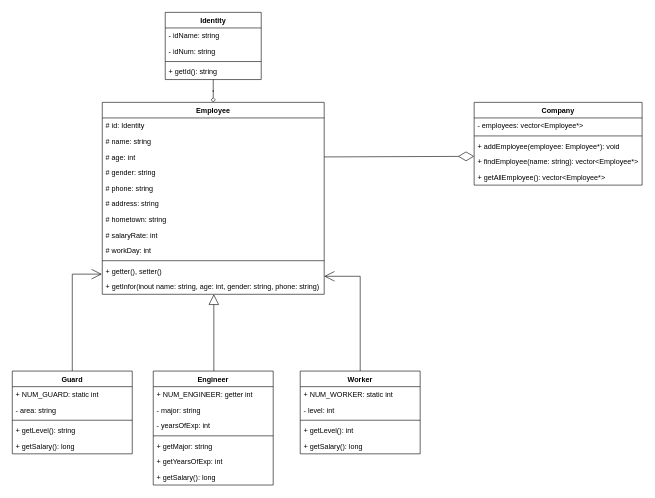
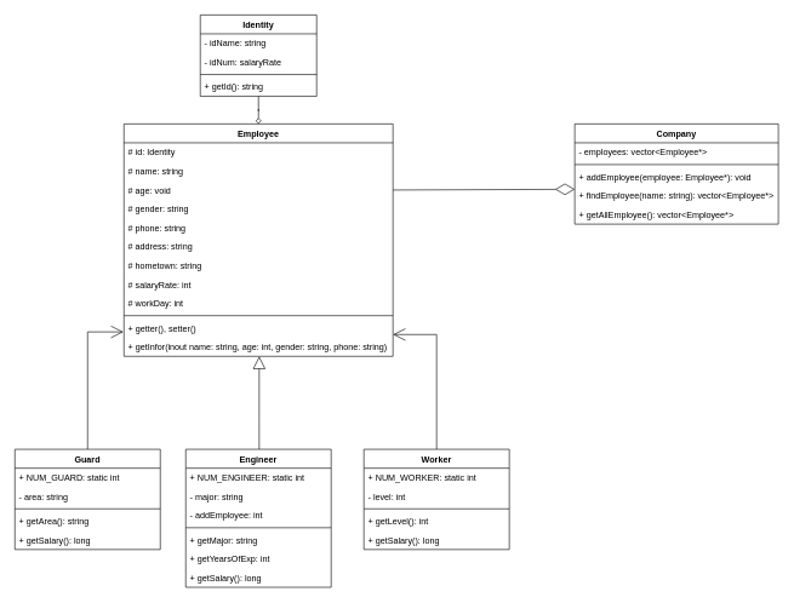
  <mxCell id="0" />
  <mxCell id="1" parent="0" />
  <mxCell id="2" value="Employee" style="swimlane;fontStyle=1;align=center;verticalAlign=top;childLayout=stackLayout;horizontal=1;startSize=26;horizontalStack=0;resizeParent=1;resizeLast=0;collapsible=1;marginBottom=0;rounded=0;shadow=0;strokeWidth=1;" parent="1" vertex="1"><mxGeometry x="170" y="170" width="370" height="320" as="geometry"><mxRectangle x="230" y="140" width="160" height="26" as="alternateBounds" /></mxGeometry></mxCell>
  <mxCell id="3" value="# id: Identity" style="text;align=left;verticalAlign=top;spacingLeft=4;spacingRight=4;overflow=hidden;rotatable=0;points=[[0,0.5],[1,0.5]];portConstraint=eastwest;rounded=0;" parent="2" vertex="1"><mxGeometry y="26" width="370" height="26" as="geometry" /></mxCell>
  <mxCell id="4" value="# name: string" style="text;align=left;verticalAlign=top;spacingLeft=4;spacingRight=4;overflow=hidden;rotatable=0;points=[[0,0.5],[1,0.5]];portConstraint=eastwest;rounded=0;shadow=0;html=0;" parent="2" vertex="1"><mxGeometry y="52" width="370" height="26" as="geometry" /></mxCell>
- <mxCell id="5" value="# age: int" style="text;align=left;verticalAlign=top;spacingLeft=4;spacingRight=4;overflow=hidden;rotatable=0;points=[[0,0.5],[1,0.5]];portConstraint=eastwest;rounded=0;shadow=0;html=0;" parent="2" vertex="1"><mxGeometry y="78" width="370" height="26" as="geometry" /></mxCell>
+ <mxCell id="5" value="# age: void" style="text;align=left;verticalAlign=top;spacingLeft=4;spacingRight=4;overflow=hidden;rotatable=0;points=[[0,0.5],[1,0.5]];portConstraint=eastwest;rounded=0;shadow=0;html=0;" parent="2" vertex="1"><mxGeometry y="78" width="370" height="26" as="geometry" /></mxCell>
  <mxCell id="6" value="# gender: string" style="text;align=left;verticalAlign=top;spacingLeft=4;spacingRight=4;overflow=hidden;rotatable=0;points=[[0,0.5],[1,0.5]];portConstraint=eastwest;rounded=0;shadow=0;html=0;" parent="2" vertex="1"><mxGeometry y="104" width="370" height="26" as="geometry" /></mxCell>
  <mxCell id="7" value="# phone: string" style="text;align=left;verticalAlign=top;spacingLeft=4;spacingRight=4;overflow=hidden;rotatable=0;points=[[0,0.5],[1,0.5]];portConstraint=eastwest;rounded=0;shadow=0;html=0;" parent="2" vertex="1"><mxGeometry y="130" width="370" height="26" as="geometry" /></mxCell>
  <mxCell id="8" value="# address: string" style="text;align=left;verticalAlign=top;spacingLeft=4;spacingRight=4;overflow=hidden;rotatable=0;points=[[0,0.5],[1,0.5]];portConstraint=eastwest;rounded=0;shadow=0;html=0;" parent="2" vertex="1"><mxGeometry y="156" width="370" height="26" as="geometry" /></mxCell>
  <mxCell id="9" value="# hometown: string" style="text;align=left;verticalAlign=top;spacingLeft=4;spacingRight=4;overflow=hidden;rotatable=0;points=[[0,0.5],[1,0.5]];portConstraint=eastwest;rounded=0;shadow=0;html=0;" parent="2" vertex="1"><mxGeometry y="182" width="370" height="26" as="geometry" /></mxCell>
  <mxCell id="10" value="# salaryRate: int" style="text;align=left;verticalAlign=top;spacingLeft=4;spacingRight=4;overflow=hidden;rotatable=0;points=[[0,0.5],[1,0.5]];portConstraint=eastwest;rounded=0;shadow=0;html=0;" parent="2" vertex="1"><mxGeometry y="208" width="370" height="26" as="geometry" /></mxCell>
  <mxCell id="11" value="# workDay: int" style="text;align=left;verticalAlign=top;spacingLeft=4;spacingRight=4;overflow=hidden;rotatable=0;points=[[0,0.5],[1,0.5]];portConstraint=eastwest;rounded=0;shadow=0;html=0;" parent="2" vertex="1"><mxGeometry y="234" width="370" height="26" as="geometry" /></mxCell>
  <mxCell id="12" value="" style="line;html=1;strokeWidth=1;align=left;verticalAlign=middle;spacingTop=-1;spacingLeft=3;spacingRight=3;rotatable=0;labelPosition=right;points=[];portConstraint=eastwest;rounded=0;" parent="2" vertex="1"><mxGeometry y="260" width="370" height="8" as="geometry" /></mxCell>
  <mxCell id="13" value="+ getter(), setter()" style="text;align=left;verticalAlign=top;spacingLeft=4;spacingRight=4;overflow=hidden;rotatable=0;points=[[0,0.5],[1,0.5]];portConstraint=eastwest;rounded=0;" parent="2" vertex="1"><mxGeometry y="268" width="370" height="26" as="geometry" /></mxCell>
  <mxCell id="14" value="+ getInfor(inout name: string, age: int, gender: string, phone: string)" style="text;align=left;verticalAlign=top;spacingLeft=4;spacingRight=4;overflow=hidden;rotatable=0;points=[[0,0.5],[1,0.5]];portConstraint=eastwest;rounded=0;" parent="2" vertex="1"><mxGeometry y="294" width="370" height="26" as="geometry" /></mxCell>
  <mxCell id="15" style="edgeStyle=orthogonalEdgeStyle;rounded=0;orthogonalLoop=1;jettySize=auto;html=1;entryX=1;entryY=0.846;entryDx=0;entryDy=0;entryPerimeter=0;startArrow=none;startFill=0;endArrow=open;endFill=0;startSize=0;endSize=15;sourcePerimeterSpacing=0;" parent="1" source="16" target="13" edge="1"><mxGeometry relative="1" as="geometry" /></mxCell>
  <mxCell id="16" value="Worker" style="swimlane;fontStyle=1;align=center;verticalAlign=top;childLayout=stackLayout;horizontal=1;startSize=26;horizontalStack=0;resizeParent=1;resizeParentMax=0;resizeLast=0;collapsible=1;marginBottom=0;rounded=0;" parent="1" vertex="1"><mxGeometry x="500" y="618" width="200" height="138" as="geometry" /></mxCell>
  <mxCell id="17" value="+ NUM_WORKER: static int" style="text;strokeColor=none;fillColor=none;align=left;verticalAlign=top;spacingLeft=4;spacingRight=4;overflow=hidden;rotatable=0;points=[[0,0.5],[1,0.5]];portConstraint=eastwest;rounded=0;" parent="16" vertex="1"><mxGeometry y="26" width="200" height="26" as="geometry" /></mxCell>
  <mxCell id="18" value="- level: int" style="text;strokeColor=none;fillColor=none;align=left;verticalAlign=top;spacingLeft=4;spacingRight=4;overflow=hidden;rotatable=0;points=[[0,0.5],[1,0.5]];portConstraint=eastwest;rounded=0;" parent="16" vertex="1"><mxGeometry y="52" width="200" height="26" as="geometry" /></mxCell>
  <mxCell id="19" value="" style="line;strokeWidth=1;fillColor=none;align=left;verticalAlign=middle;spacingTop=-1;spacingLeft=3;spacingRight=3;rotatable=0;labelPosition=right;points=[];portConstraint=eastwest;rounded=0;" parent="16" vertex="1"><mxGeometry y="78" width="200" height="8" as="geometry" /></mxCell>
  <mxCell id="20" value="+ getLevel(): int" style="text;strokeColor=none;fillColor=none;align=left;verticalAlign=top;spacingLeft=4;spacingRight=4;overflow=hidden;rotatable=0;points=[[0,0.5],[1,0.5]];portConstraint=eastwest;rounded=0;" parent="16" vertex="1"><mxGeometry y="86" width="200" height="26" as="geometry" /></mxCell>
  <mxCell id="21" value="+ getSalary(): long" style="text;strokeColor=none;fillColor=none;align=left;verticalAlign=top;spacingLeft=4;spacingRight=4;overflow=hidden;rotatable=0;points=[[0,0.5],[1,0.5]];portConstraint=eastwest;rounded=0;" parent="16" vertex="1"><mxGeometry y="112" width="200" height="26" as="geometry" /></mxCell>
  <mxCell id="22" style="edgeStyle=orthogonalEdgeStyle;rounded=0;orthogonalLoop=1;jettySize=auto;html=1;entryX=0.5;entryY=0;entryDx=0;entryDy=0;endArrow=diamond;endFill=0;" parent="1" source="23" target="2" edge="1"><mxGeometry relative="1" as="geometry" /></mxCell>
  <mxCell id="23" value="Identity" style="swimlane;fontStyle=1;align=center;verticalAlign=top;childLayout=stackLayout;horizontal=1;startSize=26;horizontalStack=0;resizeParent=1;resizeParentMax=0;resizeLast=0;collapsible=1;marginBottom=0;rounded=0;" parent="1" vertex="1"><mxGeometry x="275" y="20" width="160" height="112" as="geometry" /></mxCell>
  <mxCell id="24" value="- idName: string" style="text;strokeColor=none;fillColor=none;align=left;verticalAlign=top;spacingLeft=4;spacingRight=4;overflow=hidden;rotatable=0;points=[[0,0.5],[1,0.5]];portConstraint=eastwest;rounded=0;" parent="23" vertex="1"><mxGeometry y="26" width="160" height="26" as="geometry" /></mxCell>
- <mxCell id="25" value="- idNum: string" style="text;strokeColor=none;fillColor=none;align=left;verticalAlign=top;spacingLeft=4;spacingRight=4;overflow=hidden;rotatable=0;points=[[0,0.5],[1,0.5]];portConstraint=eastwest;rounded=0;" parent="23" vertex="1"><mxGeometry y="52" width="160" height="26" as="geometry" /></mxCell>
+ <mxCell id="25" value="- idNum: salaryRate" style="text;strokeColor=none;fillColor=none;align=left;verticalAlign=top;spacingLeft=4;spacingRight=4;overflow=hidden;rotatable=0;points=[[0,0.5],[1,0.5]];portConstraint=eastwest;rounded=0;" parent="23" vertex="1"><mxGeometry y="52" width="160" height="26" as="geometry" /></mxCell>
  <mxCell id="26" value="" style="line;strokeWidth=1;fillColor=none;align=left;verticalAlign=middle;spacingTop=-1;spacingLeft=3;spacingRight=3;rotatable=0;labelPosition=right;points=[];portConstraint=eastwest;rounded=0;" parent="23" vertex="1"><mxGeometry y="78" width="160" height="8" as="geometry" /></mxCell>
  <mxCell id="27" value="+ getId(): string" style="text;strokeColor=none;fillColor=none;align=left;verticalAlign=top;spacingLeft=4;spacingRight=4;overflow=hidden;rotatable=0;points=[[0,0.5],[1,0.5]];portConstraint=eastwest;rounded=0;" parent="23" vertex="1"><mxGeometry y="86" width="160" height="26" as="geometry" /></mxCell>
  <mxCell id="28" style="edgeStyle=orthogonalEdgeStyle;rounded=0;orthogonalLoop=1;jettySize=auto;html=1;startArrow=none;startFill=0;endArrow=block;endFill=0;startSize=0;endSize=15;sourcePerimeterSpacing=0;" parent="1" source="29" edge="1"><mxGeometry relative="1" as="geometry"><mxPoint x="356" y="490" as="targetPoint" /><Array as="points"><mxPoint x="356" y="580" /><mxPoint x="356" y="580" /></Array></mxGeometry></mxCell>
  <mxCell id="29" value="Engineer" style="swimlane;fontStyle=1;align=center;verticalAlign=top;childLayout=stackLayout;horizontal=1;startSize=26;horizontalStack=0;resizeParent=1;resizeParentMax=0;resizeLast=0;collapsible=1;marginBottom=0;rounded=0;" parent="1" vertex="1"><mxGeometry x="255" y="618" width="200" height="190" as="geometry" /></mxCell>
- <mxCell id="30" value="+ NUM_ENGINEER: getter int" style="text;strokeColor=none;fillColor=none;align=left;verticalAlign=top;spacingLeft=4;spacingRight=4;overflow=hidden;rotatable=0;points=[[0,0.5],[1,0.5]];portConstraint=eastwest;rounded=0;" parent="29" vertex="1"><mxGeometry y="26" width="200" height="26" as="geometry" /></mxCell>
+ <mxCell id="30" value="+ NUM_ENGINEER: static int" style="text;strokeColor=none;fillColor=none;align=left;verticalAlign=top;spacingLeft=4;spacingRight=4;overflow=hidden;rotatable=0;points=[[0,0.5],[1,0.5]];portConstraint=eastwest;rounded=0;" parent="29" vertex="1"><mxGeometry y="26" width="200" height="26" as="geometry" /></mxCell>
  <mxCell id="31" value="- major: string" style="text;strokeColor=none;fillColor=none;align=left;verticalAlign=top;spacingLeft=4;spacingRight=4;overflow=hidden;rotatable=0;points=[[0,0.5],[1,0.5]];portConstraint=eastwest;rounded=0;" parent="29" vertex="1"><mxGeometry y="52" width="200" height="26" as="geometry" /></mxCell>
- <mxCell id="32" value="- yearsOfExp: int" style="text;strokeColor=none;fillColor=none;align=left;verticalAlign=top;spacingLeft=4;spacingRight=4;overflow=hidden;rotatable=0;points=[[0,0.5],[1,0.5]];portConstraint=eastwest;rounded=0;" parent="29" vertex="1"><mxGeometry y="78" width="200" height="26" as="geometry" /></mxCell>
+ <mxCell id="32" value="- addEmployee: int" style="text;strokeColor=none;fillColor=none;align=left;verticalAlign=top;spacingLeft=4;spacingRight=4;overflow=hidden;rotatable=0;points=[[0,0.5],[1,0.5]];portConstraint=eastwest;rounded=0;" parent="29" vertex="1"><mxGeometry y="78" width="200" height="26" as="geometry" /></mxCell>
  <mxCell id="33" value="" style="line;strokeWidth=1;fillColor=none;align=left;verticalAlign=middle;spacingTop=-1;spacingLeft=3;spacingRight=3;rotatable=0;labelPosition=right;points=[];portConstraint=eastwest;rounded=0;" parent="29" vertex="1"><mxGeometry y="104" width="200" height="8" as="geometry" /></mxCell>
  <mxCell id="34" value="+ getMajor: string" style="text;strokeColor=none;fillColor=none;align=left;verticalAlign=top;spacingLeft=4;spacingRight=4;overflow=hidden;rotatable=0;points=[[0,0.5],[1,0.5]];portConstraint=eastwest;rounded=0;" parent="29" vertex="1"><mxGeometry y="112" width="200" height="26" as="geometry" /></mxCell>
  <mxCell id="35" value="+ getYearsOfExp: int" style="text;strokeColor=none;fillColor=none;align=left;verticalAlign=top;spacingLeft=4;spacingRight=4;overflow=hidden;rotatable=0;points=[[0,0.5],[1,0.5]];portConstraint=eastwest;rounded=0;" parent="29" vertex="1"><mxGeometry y="138" width="200" height="26" as="geometry" /></mxCell>
  <mxCell id="36" value="+ getSalary(): long" style="text;strokeColor=none;fillColor=none;align=left;verticalAlign=top;spacingLeft=4;spacingRight=4;overflow=hidden;rotatable=0;points=[[0,0.5],[1,0.5]];portConstraint=eastwest;rounded=0;" parent="29" vertex="1"><mxGeometry y="164" width="200" height="26" as="geometry" /></mxCell>
  <mxCell id="37" style="edgeStyle=orthogonalEdgeStyle;rounded=0;orthogonalLoop=1;jettySize=auto;html=1;exitX=0.5;exitY=0;exitDx=0;exitDy=0;entryX=-0.002;entryY=0.708;entryDx=0;entryDy=0;entryPerimeter=0;startArrow=none;startFill=0;endArrow=open;endFill=0;startSize=0;endSize=15;sourcePerimeterSpacing=0;" parent="1" source="38" target="13" edge="1"><mxGeometry relative="1" as="geometry" /></mxCell>
  <mxCell id="38" value="Guard" style="swimlane;fontStyle=1;align=center;verticalAlign=top;childLayout=stackLayout;horizontal=1;startSize=26;horizontalStack=0;resizeParent=1;resizeParentMax=0;resizeLast=0;collapsible=1;marginBottom=0;rounded=0;" parent="1" vertex="1"><mxGeometry x="20" y="618" width="200" height="138" as="geometry" /></mxCell>
  <mxCell id="39" value="+ NUM_GUARD: static int" style="text;strokeColor=none;fillColor=none;align=left;verticalAlign=top;spacingLeft=4;spacingRight=4;overflow=hidden;rotatable=0;points=[[0,0.5],[1,0.5]];portConstraint=eastwest;rounded=0;" parent="38" vertex="1"><mxGeometry y="26" width="200" height="26" as="geometry" /></mxCell>
  <mxCell id="40" value="- area: string" style="text;strokeColor=none;fillColor=none;align=left;verticalAlign=top;spacingLeft=4;spacingRight=4;overflow=hidden;rotatable=0;points=[[0,0.5],[1,0.5]];portConstraint=eastwest;rounded=0;" parent="38" vertex="1"><mxGeometry y="52" width="200" height="26" as="geometry" /></mxCell>
  <mxCell id="41" value="" style="line;strokeWidth=1;fillColor=none;align=left;verticalAlign=middle;spacingTop=-1;spacingLeft=3;spacingRight=3;rotatable=0;labelPosition=right;points=[];portConstraint=eastwest;rounded=0;" parent="38" vertex="1"><mxGeometry y="78" width="200" height="8" as="geometry" /></mxCell>
- <mxCell id="42" value="+ getLevel(): string" style="text;strokeColor=none;fillColor=none;align=left;verticalAlign=top;spacingLeft=4;spacingRight=4;overflow=hidden;rotatable=0;points=[[0,0.5],[1,0.5]];portConstraint=eastwest;rounded=0;" parent="38" vertex="1"><mxGeometry y="86" width="200" height="26" as="geometry" /></mxCell>
+ <mxCell id="42" value="+ getArea(): string" style="text;strokeColor=none;fillColor=none;align=left;verticalAlign=top;spacingLeft=4;spacingRight=4;overflow=hidden;rotatable=0;points=[[0,0.5],[1,0.5]];portConstraint=eastwest;rounded=0;" parent="38" vertex="1"><mxGeometry y="86" width="200" height="26" as="geometry" /></mxCell>
  <mxCell id="43" value="+ getSalary(): long" style="text;strokeColor=none;fillColor=none;align=left;verticalAlign=top;spacingLeft=4;spacingRight=4;overflow=hidden;rotatable=0;points=[[0,0.5],[1,0.5]];portConstraint=eastwest;rounded=0;" parent="38" vertex="1"><mxGeometry y="112" width="200" height="26" as="geometry" /></mxCell>
  <mxCell id="44" value="Company" style="swimlane;fontStyle=1;align=center;verticalAlign=top;childLayout=stackLayout;horizontal=1;startSize=26;horizontalStack=0;resizeParent=1;resizeParentMax=0;resizeLast=0;collapsible=1;marginBottom=0;rounded=0;" parent="1" vertex="1"><mxGeometry x="790" y="170" width="280" height="138" as="geometry" /></mxCell>
  <mxCell id="45" value="- employees: vector&lt;Employee*&gt;" style="text;strokeColor=none;fillColor=none;align=left;verticalAlign=top;spacingLeft=4;spacingRight=4;overflow=hidden;rotatable=0;points=[[0,0.5],[1,0.5]];portConstraint=eastwest;rounded=0;" parent="44" vertex="1"><mxGeometry y="26" width="280" height="26" as="geometry" /></mxCell>
  <mxCell id="46" value="" style="line;strokeWidth=1;fillColor=none;align=left;verticalAlign=middle;spacingTop=-1;spacingLeft=3;spacingRight=3;rotatable=0;labelPosition=right;points=[];portConstraint=eastwest;rounded=0;" parent="44" vertex="1"><mxGeometry y="52" width="280" height="8" as="geometry" /></mxCell>
  <mxCell id="47" value="+ addEmployee(employee: Employee*): void" style="text;strokeColor=none;fillColor=none;align=left;verticalAlign=top;spacingLeft=4;spacingRight=4;overflow=hidden;rotatable=0;points=[[0,0.5],[1,0.5]];portConstraint=eastwest;rounded=0;" parent="44" vertex="1"><mxGeometry y="60" width="280" height="26" as="geometry" /></mxCell>
  <mxCell id="48" value="+ findEmployee(name: string): vector&lt;Employee*&gt;" style="text;strokeColor=none;fillColor=none;align=left;verticalAlign=top;spacingLeft=4;spacingRight=4;overflow=hidden;rotatable=0;points=[[0,0.5],[1,0.5]];portConstraint=eastwest;rounded=0;" parent="44" vertex="1"><mxGeometry y="86" width="280" height="26" as="geometry" /></mxCell>
  <mxCell id="49" value="+ getAllEmployee(): vector&lt;Employee*&gt;" style="text;strokeColor=none;fillColor=none;align=left;verticalAlign=top;spacingLeft=4;spacingRight=4;overflow=hidden;rotatable=0;points=[[0,0.5],[1,0.5]];portConstraint=eastwest;rounded=0;" parent="44" vertex="1"><mxGeometry y="112" width="280" height="26" as="geometry" /></mxCell>
  <mxCell id="50" value="" style="endArrow=diamondThin;endFill=0;endSize=24;html=1;rounded=0;sourcePerimeterSpacing=0;entryX=0;entryY=0.154;entryDx=0;entryDy=0;exitX=1;exitY=0.5;exitDx=0;exitDy=0;entryPerimeter=0;" parent="1" source="5" target="48" edge="1"><mxGeometry width="160" relative="1" as="geometry"><mxPoint x="540" y="230" as="sourcePoint" /><mxPoint x="700" y="230" as="targetPoint" /></mxGeometry></mxCell>
